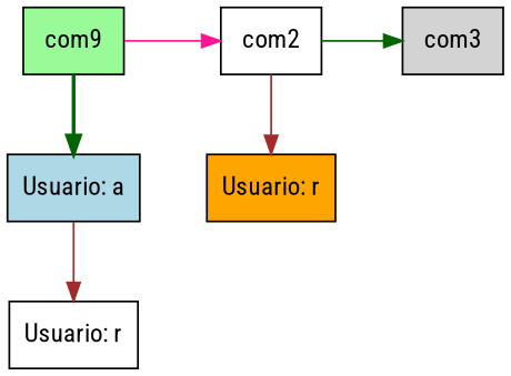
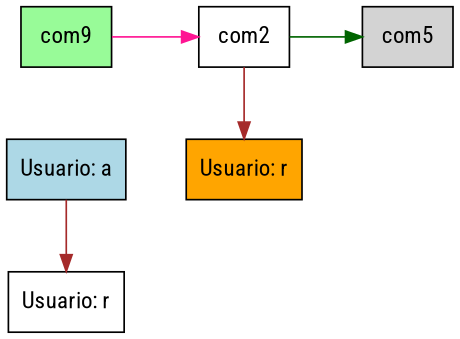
  digraph {
    fontname="Roboto Condensed"
    nodesep=0.6
    rankdir=LR
    node [fillcolor=white fontname="Roboto Condensed" shape=box style=filled]
    edge [arrowhead=normal color=darkgreen fontname="Roboto Condensed" style=solid]
    n1 [fillcolor=palegreen label=com9]
    n2 [fillcolor=lightblue label="Usuario: a"]
    n3 [label="Usuario: r"]
    n4 [label=com2]
    n5 [fillcolor=orange label="Usuario: r"]
-   n6 [fillcolor=lightgrey label=com3]
+   n6 [fillcolor=lightgrey label=com5]
    subgraph sub_1 {
      rank=same
      n1
      n2
      n3
    }
    subgraph sub_2 {
      rank=same
      n4
      n5
    }
-   n1 -> n2 [style=bold]
    n1 -> n4 [color=deeppink]
    n2 -> n3 [color=brown]
    n4 -> n5 [color=brown]
    n4 -> n6
  }
